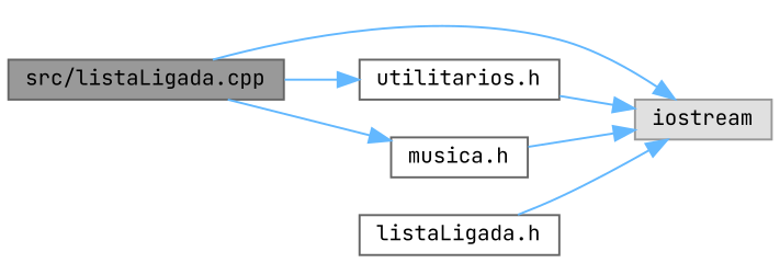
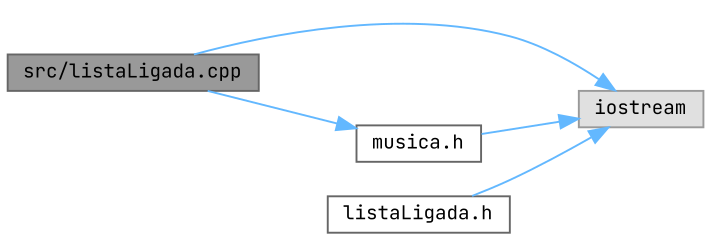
  digraph {
    fontname="JetBrains Mono"
    rankdir=LR
    node [color=grey40 fillcolor=white fontname="JetBrains Mono" fontsize=10 shape=box style=filled]
    edge [color=steelblue1 fontname="JetBrains Mono" fontsize=10 labelfontname=Helvetica labelfontsize=10 style=solid]
    n1 [color=gray40 fillcolor=grey60 fontcolor=black height=0.2 label="src/listaLigada.cpp" width=0.4]
    n2 [color=grey60 fillcolor="#E0E0E0" height=0.2 label=iostream width=0.4]
-   n3 [height=0.2 label="utilitarios.h" width=0.4]
    n4 [height=0.2 label="musica.h" width=0.4]
    n5 [height=0.2 label="listaLigada.h" width=0.4]
    n1 -> n2
-   n1 -> n3
    n1 -> n4
-   n3 -> n2
    n4 -> n2
    n5 -> n2
  }
